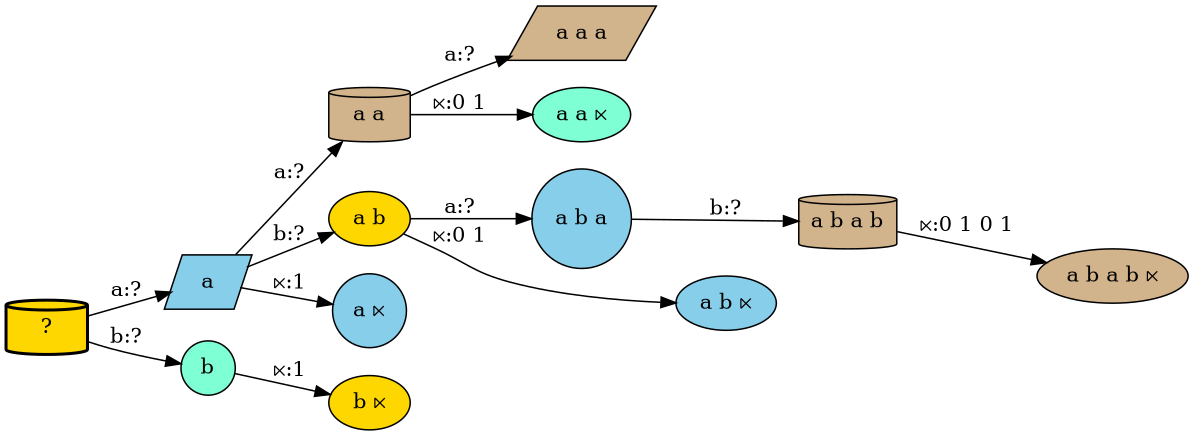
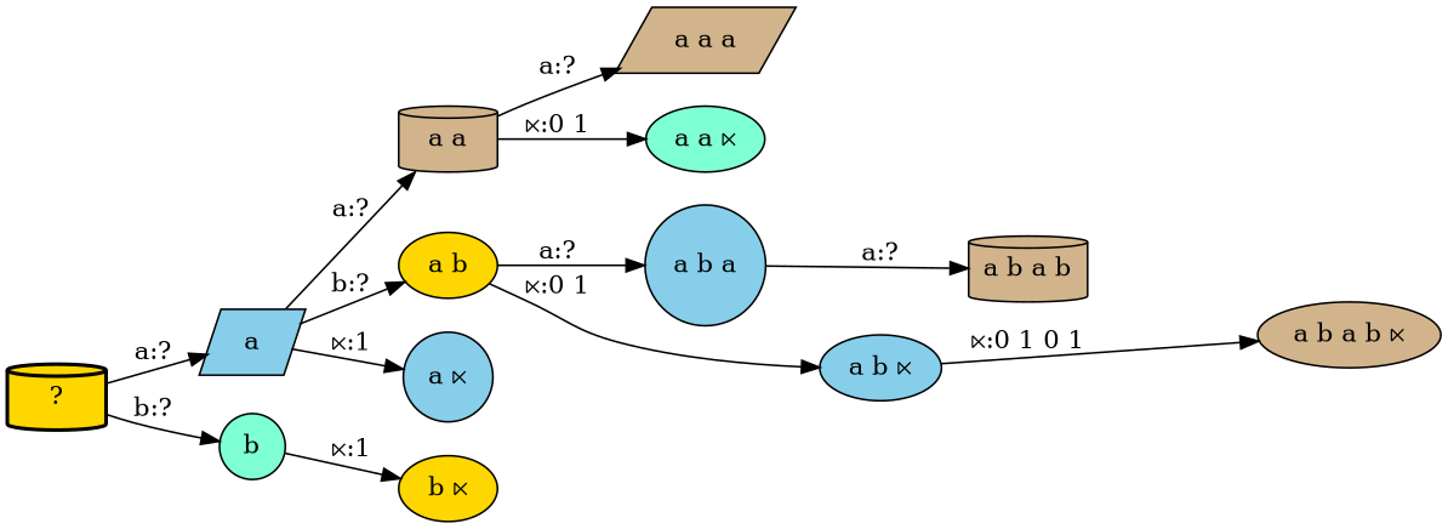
  digraph {
    nodesep=0.25
    rankdir=LR
    ranksep=0.4
    node [fillcolor=skyblue fontsize=14 shape=ellipse style="solid,filled"]
    edge [fontsize=14]
    n1 [fillcolor=gold label="?" shape=cylinder style="bold,filled"]
    n2 [label=a shape=parallelogram]
    n3 [fillcolor=aquamarine label=b shape=circle]
    n4 [fillcolor=tan label="a a" shape=cylinder]
    n5 [fillcolor=gold label="a b"]
    n6 [label="a ⋉" shape=circle]
    n7 [fillcolor=gold label="b ⋉"]
    n8 [fillcolor=tan label="a a a" shape=parallelogram]
    n9 [fillcolor=aquamarine label="a a ⋉"]
    n10 [label="a b a" shape=circle]
    n11 [label="a b ⋉"]
    n12 [fillcolor=tan label="a b a b" shape=cylinder]
    n13 [fillcolor=tan label="a b a b ⋉"]
    n1 -> n2 [label="a:?"]
    n1 -> n3 [label="b:?"]
    n2 -> n4 [label="a:?"]
    n2 -> n5 [label="b:?"]
    n2 -> n6 [label="⋉:1"]
    n3 -> n7 [label="⋉:1"]
    n4 -> n8 [label="a:?"]
    n4 -> n9 [label="⋉:0 1"]
    n5 -> n10 [label="a:?"]
    n5 -> n11 [label="⋉:0 1"]
-   n10 -> n12 [label="b:?"]
-   n12 -> n13 [label="⋉:0 1 0 1"]
+   n10 -> n12 [label="a:?"]
+   n11 -> n13 [label="⋉:0 1 0 1"]
  }
